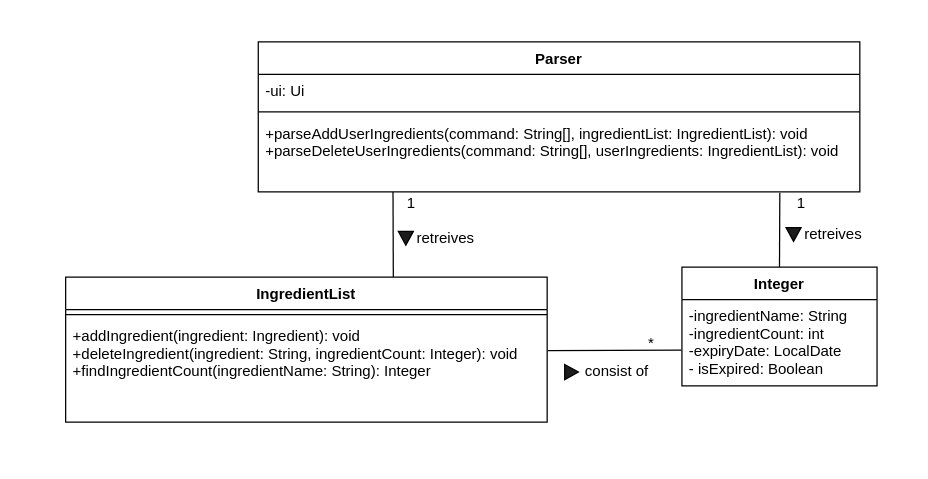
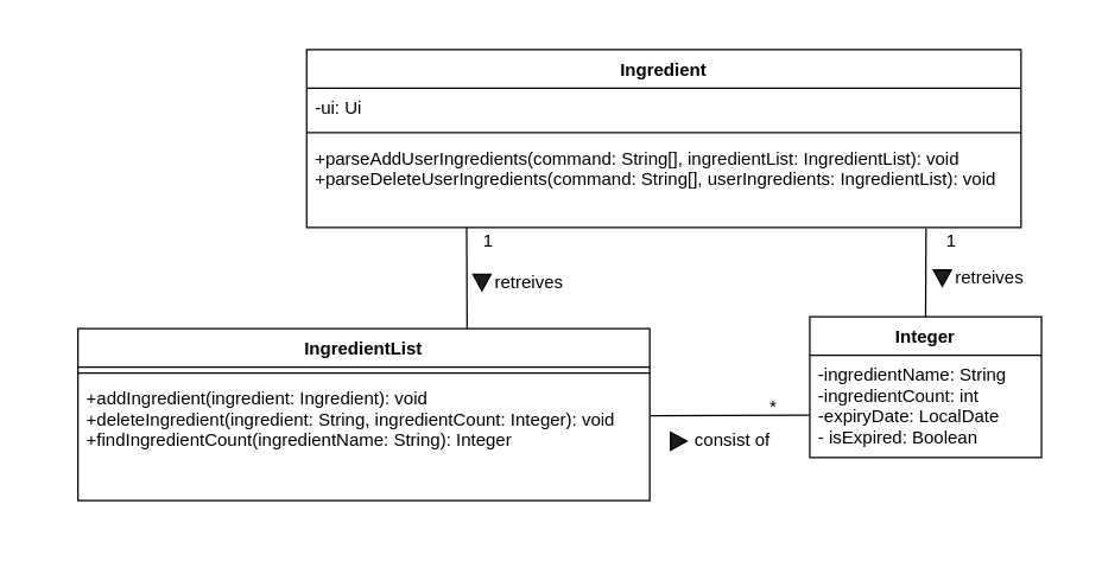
  <mxCell id="0" />
  <mxCell id="1" parent="0" />
  <mxCell id="2" value="" style="html=1;fillColor=default;strokeColor=none;" parent="1" vertex="1"><mxGeometry x="20" y="20" width="700" height="341" as="geometry" /></mxCell>
- <mxCell id="3" value="Parser" style="swimlane;fontStyle=1;align=center;verticalAlign=top;childLayout=stackLayout;horizontal=1;startSize=26;horizontalStack=0;resizeParent=1;resizeParentMax=0;resizeLast=0;collapsible=1;marginBottom=0;" parent="1" vertex="1"><mxGeometry x="206" y="33" width="481" height="120" as="geometry" /></mxCell>
+ <mxCell id="3" value="Ingredient" style="swimlane;fontStyle=1;align=center;verticalAlign=top;childLayout=stackLayout;horizontal=1;startSize=26;horizontalStack=0;resizeParent=1;resizeParentMax=0;resizeLast=0;collapsible=1;marginBottom=0;" parent="1" vertex="1"><mxGeometry x="206" y="33" width="481" height="120" as="geometry" /></mxCell>
  <mxCell id="4" value="-ui: Ui" style="text;strokeColor=none;fillColor=none;align=left;verticalAlign=top;spacingLeft=4;spacingRight=4;overflow=hidden;rotatable=0;points=[[0,0.5],[1,0.5]];portConstraint=eastwest;" parent="3" vertex="1"><mxGeometry y="26" width="481" height="26" as="geometry" /></mxCell>
  <mxCell id="5" value="" style="line;strokeWidth=1;fillColor=none;align=left;verticalAlign=middle;spacingTop=-1;spacingLeft=3;spacingRight=3;rotatable=0;labelPosition=right;points=[];portConstraint=eastwest;strokeColor=inherit;" parent="3" vertex="1"><mxGeometry y="52" width="481" height="8" as="geometry" /></mxCell>
  <mxCell id="6" value="+parseAddUserIngredients(command: String[], ingredientList: IngredientList): void&#10;+parseDeleteUserIngredients(command: String[], userIngredients: IngredientList): void" style="text;strokeColor=none;fillColor=none;align=left;verticalAlign=top;spacingLeft=4;spacingRight=4;overflow=hidden;rotatable=0;points=[[0,0.5],[1,0.5]];portConstraint=eastwest;" parent="3" vertex="1"><mxGeometry y="60" width="481" height="60" as="geometry" /></mxCell>
  <mxCell id="7" value="" style="endArrow=none;html=1;rounded=0;entryX=0.224;entryY=1;entryDx=0;entryDy=0;entryPerimeter=0;" parent="1" target="6" edge="1"><mxGeometry width="50" height="50" relative="1" as="geometry"><mxPoint x="314" y="225" as="sourcePoint" /><mxPoint x="315" y="172" as="targetPoint" /></mxGeometry></mxCell>
  <mxCell id="8" value="" style="endArrow=none;html=1;rounded=0;entryX=-0.002;entryY=0.586;entryDx=0;entryDy=0;entryPerimeter=0;exitX=1.001;exitY=0.303;exitDx=0;exitDy=0;exitPerimeter=0;" parent="1" source="15" target="17" edge="1"><mxGeometry width="50" height="50" relative="1" as="geometry"><mxPoint x="336.75" y="235.5" as="sourcePoint" /><mxPoint x="323.744" y="163" as="targetPoint" /></mxGeometry></mxCell>
  <mxCell id="9" value="*" style="text;html=1;align=center;verticalAlign=middle;resizable=0;points=[];autosize=1;strokeColor=none;fillColor=none;" parent="1" vertex="1"><mxGeometry x="508" y="261" width="23" height="26" as="geometry" /></mxCell>
  <mxCell id="10" value="1" style="text;html=1;align=center;verticalAlign=middle;resizable=0;points=[];autosize=1;strokeColor=none;fillColor=none;" parent="1" vertex="1"><mxGeometry x="315" y="149" width="25" height="26" as="geometry" /></mxCell>
  <mxCell id="11" value="" style="endArrow=none;html=1;rounded=0;exitX=0.5;exitY=0;exitDx=0;exitDy=0;entryX=0.867;entryY=1.009;entryDx=0;entryDy=0;entryPerimeter=0;" parent="1" source="16" edge="1" target="6"><mxGeometry width="50" height="50" relative="1" as="geometry"><mxPoint x="609" y="212" as="sourcePoint" /><mxPoint x="624" y="151" as="targetPoint" /></mxGeometry></mxCell>
  <mxCell id="12" value="1" style="text;html=1;align=center;verticalAlign=middle;resizable=0;points=[];autosize=1;strokeColor=none;fillColor=none;" parent="1" vertex="1"><mxGeometry x="627" y="149" width="25" height="26" as="geometry" /></mxCell>
  <mxCell id="13" value="IngredientList" style="swimlane;fontStyle=1;align=center;verticalAlign=top;childLayout=stackLayout;horizontal=1;startSize=26;horizontalStack=0;resizeParent=1;resizeParentMax=0;resizeLast=0;collapsible=1;marginBottom=0;fillColor=#FFFFFF;" parent="1" vertex="1"><mxGeometry x="52" y="221" width="385" height="116" as="geometry" /></mxCell>
  <mxCell id="14" value="" style="line;strokeWidth=1;fillColor=none;align=left;verticalAlign=middle;spacingTop=-1;spacingLeft=3;spacingRight=3;rotatable=0;labelPosition=right;points=[];portConstraint=eastwest;strokeColor=inherit;" parent="13" vertex="1"><mxGeometry y="26" width="385" height="8" as="geometry" /></mxCell>
  <mxCell id="15" value="+addIngredient(ingredient: Ingredient): void&#10;+deleteIngredient(ingredient: String, ingredientCount: Integer): void&#10;+findIngredientCount(ingredientName: String): Integer" style="text;strokeColor=none;fillColor=none;align=left;verticalAlign=top;spacingLeft=4;spacingRight=4;overflow=hidden;rotatable=0;points=[[0,0.5],[1,0.5]];portConstraint=eastwest;" parent="13" vertex="1"><mxGeometry y="34" width="385" height="82" as="geometry" /></mxCell>
  <mxCell id="16" value="Integer" style="swimlane;fontStyle=1;align=center;verticalAlign=top;childLayout=stackLayout;horizontal=1;startSize=26;horizontalStack=0;resizeParent=1;resizeParentMax=0;resizeLast=0;collapsible=1;marginBottom=0;" parent="1" vertex="1"><mxGeometry x="544.76" y="213" width="156" height="95" as="geometry" /></mxCell>
  <mxCell id="17" value="-ingredientName: String&#10;-ingredientCount: int&#10;-expiryDate: LocalDate&#10;- isExpired: Boolean" style="text;strokeColor=none;fillColor=none;align=left;verticalAlign=top;spacingLeft=4;spacingRight=4;overflow=hidden;rotatable=0;points=[[0,0.5],[1,0.5]];portConstraint=eastwest;" parent="16" vertex="1"><mxGeometry y="26" width="156" height="69" as="geometry" /></mxCell>
  <mxCell id="18" value="consist of" style="text;html=1;strokeColor=none;fillColor=none;align=center;verticalAlign=middle;whiteSpace=wrap;rounded=0;" vertex="1" parent="1"><mxGeometry x="462.5" y="282" width="60" height="30" as="geometry" /></mxCell>
  <mxCell id="19" value="" style="verticalLabelPosition=bottom;verticalAlign=top;html=1;shape=mxgraph.basic.acute_triangle;dx=0.5;fillColor=#1c1c1c;rotation=-180;direction=north;" vertex="1" parent="1"><mxGeometry x="451" y="291" width="11" height="12" as="geometry" /></mxCell>
  <mxCell id="20" value="" style="group" vertex="1" connectable="0" parent="1"><mxGeometry x="318" y="175" width="68" height="30" as="geometry" /></mxCell>
  <mxCell id="21" value="retreives" style="text;html=1;strokeColor=none;fillColor=none;align=center;verticalAlign=middle;whiteSpace=wrap;rounded=0;" vertex="1" parent="20"><mxGeometry x="8" width="60" height="30" as="geometry" /></mxCell>
  <mxCell id="22" value="" style="verticalLabelPosition=bottom;verticalAlign=top;html=1;shape=mxgraph.basic.acute_triangle;dx=0.5;fillColor=#1c1c1c;rotation=-180;" vertex="1" parent="20"><mxGeometry y="9.5" width="12" height="11" as="geometry" /></mxCell>
  <mxCell id="23" value="" style="group" vertex="1" connectable="0" parent="1"><mxGeometry x="628" y="172" width="68" height="30" as="geometry" /></mxCell>
  <mxCell id="24" value="retreives" style="text;html=1;strokeColor=none;fillColor=none;align=center;verticalAlign=middle;whiteSpace=wrap;rounded=0;" vertex="1" parent="23"><mxGeometry x="8" width="60" height="30" as="geometry" /></mxCell>
  <mxCell id="25" value="" style="verticalLabelPosition=bottom;verticalAlign=top;html=1;shape=mxgraph.basic.acute_triangle;dx=0.5;fillColor=#1c1c1c;rotation=-180;" vertex="1" parent="23"><mxGeometry y="9.5" width="12" height="11" as="geometry" /></mxCell>
